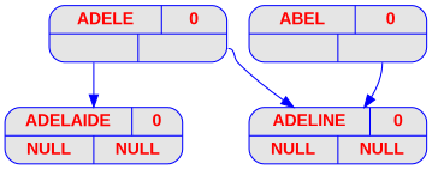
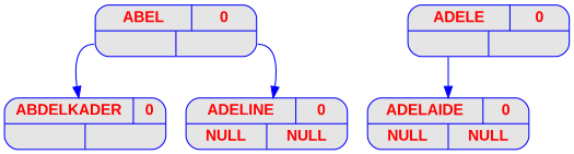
  digraph {
    node [color=blue fillcolor=grey90 fontcolor=red fontname="Arial bold" fontsize=14 shape=record style="rounded, filled"]
    edge [color=blue tailport=g]
    n1 [label="{{<c> ABEL\n | <b> 0} | { <g> | <d>}}" width=2]
+   n2 [label="{{<c> ABDELKADER\n | <b> 0} | { <g> | <d>}}" width=2]
    n3 [label="{{<c> ADELINE\n | <b> 0} | { <g> NULL | <d> NULL}}" width=2]
    n4 [label="{{<c> ADELE\n | <b> 0} | { <g> | <d>}}" width=2]
    n5 [label="{{<c> ADELAIDE\n | <b> 0} | { <g> NULL | <d> NULL}}" width=2]
+   n1 -> n2
    n1 -> n3 [tailport=d]
-   n4 -> n3 [tailport=d]
    n4 -> n5
  }
